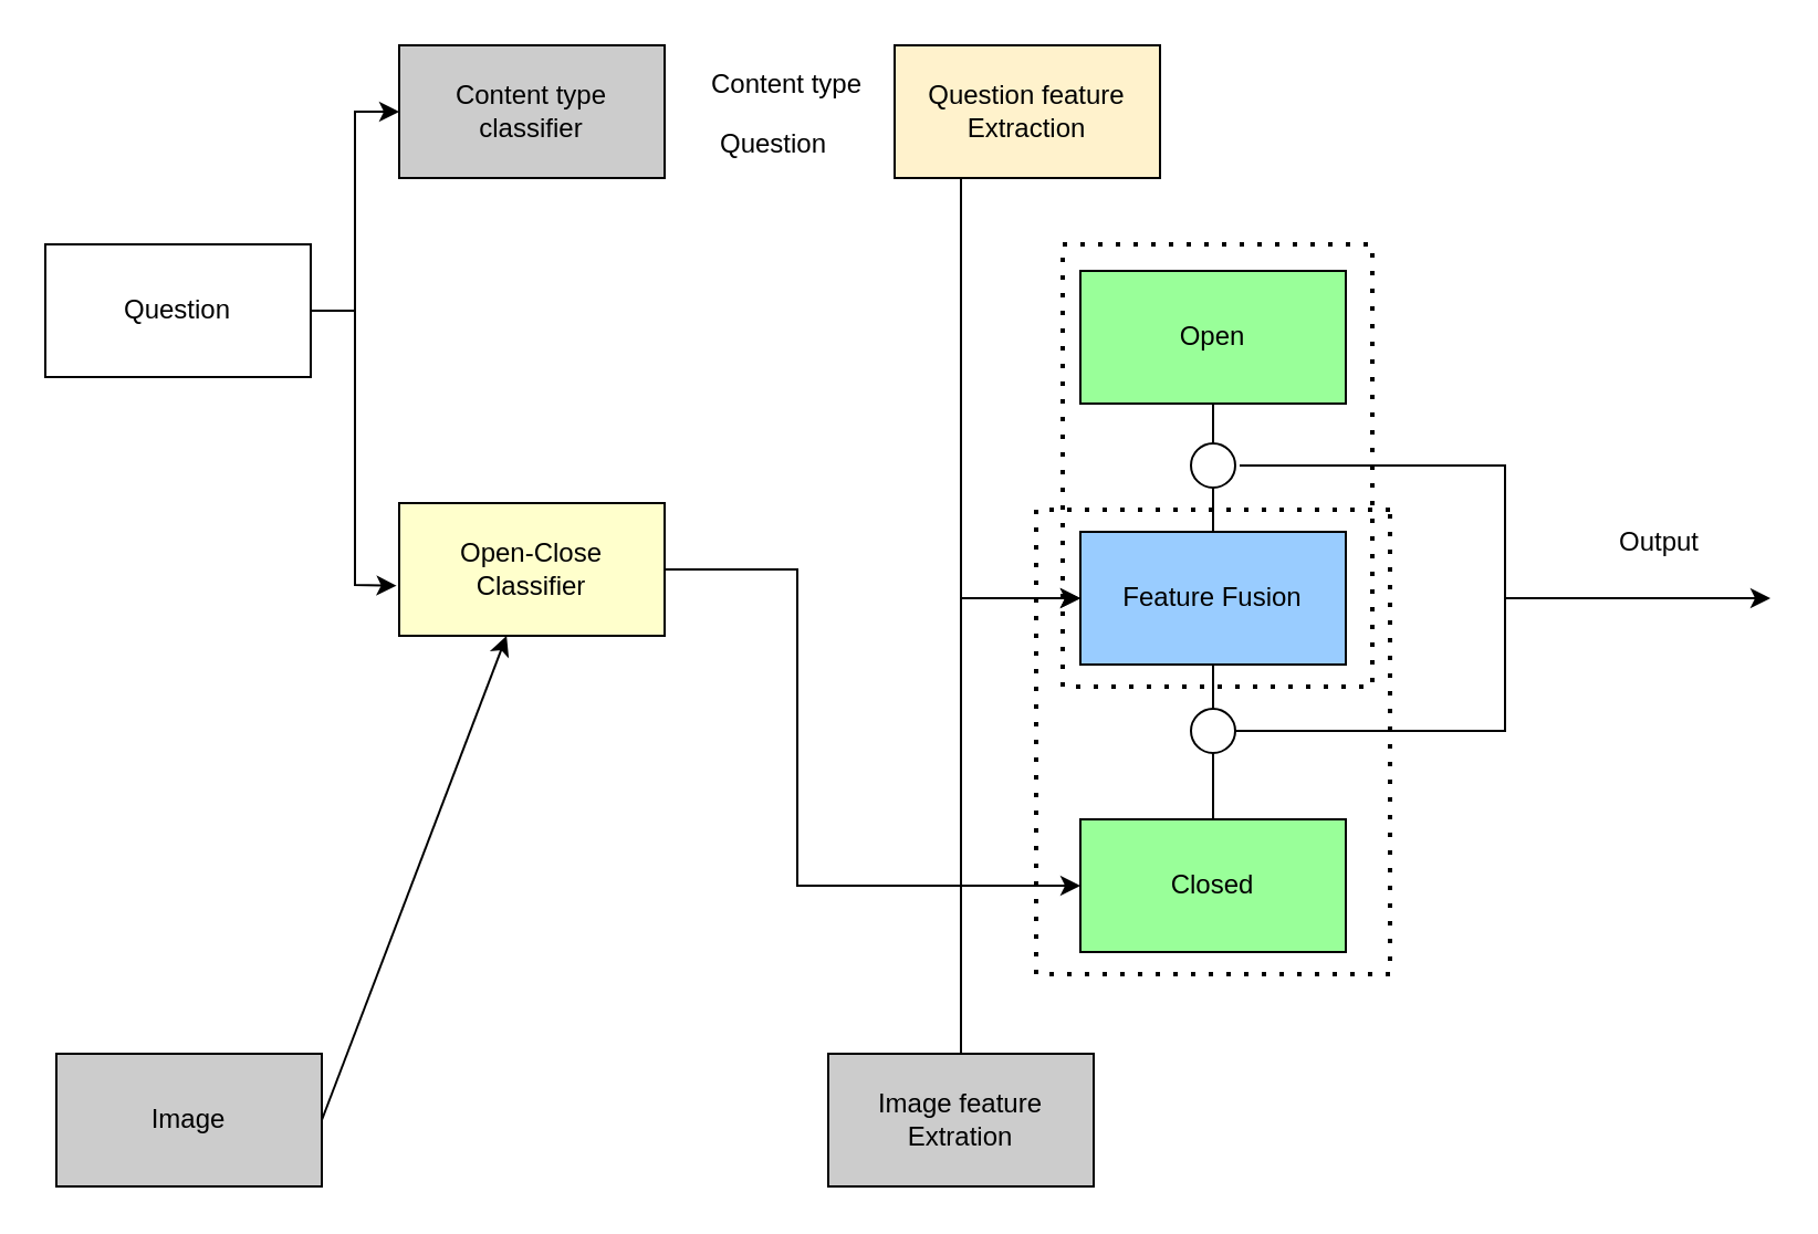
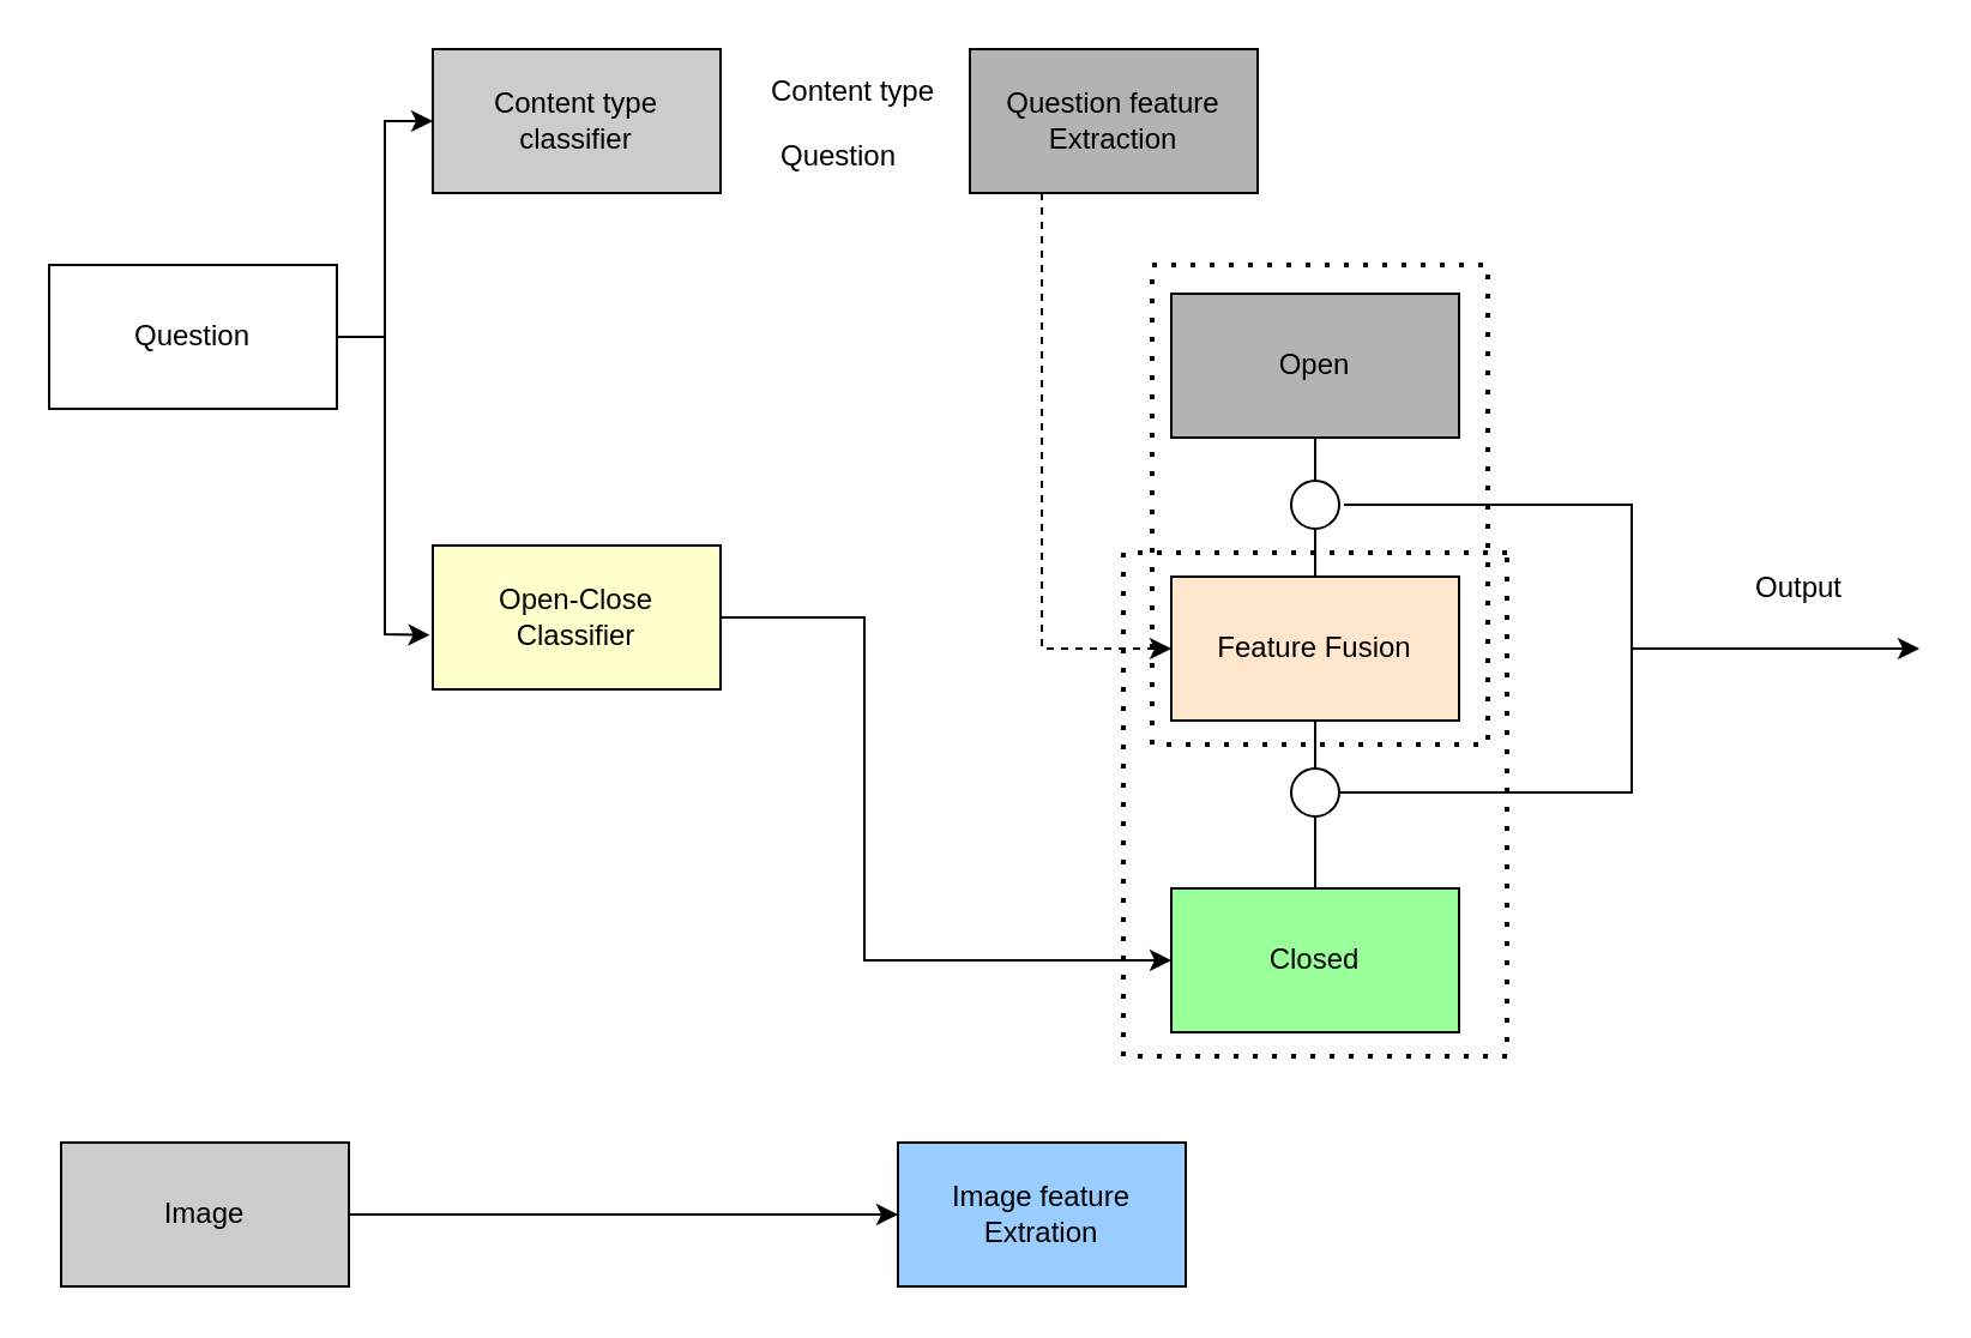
  <mxCell id="0" />
  <mxCell id="1" parent="0" />
  <mxCell id="2" value="Question" style="rounded=0;whiteSpace=wrap;html=1;fillColor=#FFFFFF;" parent="1" vertex="1"><mxGeometry x="20" y="110" width="120" height="60" as="geometry" /></mxCell>
  <mxCell id="3" value="Content type&lt;br&gt;classifier" style="rounded=0;whiteSpace=wrap;html=1;fillColor=#cccccc;" parent="1" vertex="1"><mxGeometry x="180" y="20" width="120" height="60" as="geometry" /></mxCell>
- <mxCell id="4" value="Question feature&lt;br&gt;Extraction" style="rounded=0;whiteSpace=wrap;html=1;fillColor=#fff2cc;" parent="1" vertex="1"><mxGeometry x="404" y="20" width="120" height="60" as="geometry" /></mxCell>
+ <mxCell id="4" value="Question feature&lt;br&gt;Extraction" style="rounded=0;whiteSpace=wrap;html=1;fillColor=#B3B3B3;" parent="1" vertex="1"><mxGeometry x="404" y="20" width="120" height="60" as="geometry" /></mxCell>
  <mxCell id="5" value="Image" style="rounded=0;whiteSpace=wrap;html=1;fillColor=#cccccc;" parent="1" vertex="1"><mxGeometry x="25" y="476" width="120" height="60" as="geometry" /></mxCell>
- <mxCell id="6" value="Image feature&lt;br&gt;Extration" style="rounded=0;whiteSpace=wrap;html=1;fillColor=#CCCCCC;" parent="1" vertex="1"><mxGeometry x="374" y="476" width="120" height="60" as="geometry" /></mxCell>
+ <mxCell id="6" value="Image feature&lt;br&gt;Extration" style="rounded=0;whiteSpace=wrap;html=1;fillColor=#99ccff;" parent="1" vertex="1"><mxGeometry x="374" y="476" width="120" height="60" as="geometry" /></mxCell>
  <mxCell id="7" value="" style="endArrow=classic;html=1;rounded=0;exitX=1;exitY=0.5;exitDx=0;exitDy=0;entryX=0;entryY=0.5;entryDx=0;entryDy=0;" parent="1" source="2" target="3" edge="1"><mxGeometry width="50" height="50" relative="1" as="geometry"><mxPoint x="124" y="326" as="sourcePoint" /><mxPoint x="174" y="276" as="targetPoint" /><Array as="points"><mxPoint x="160" y="140" /><mxPoint x="160" y="50" /></Array></mxGeometry></mxCell>
- <mxCell id="8" value="" style="endArrow=classic;html=1;rounded=0;exitX=1;exitY=0.5;exitDx=0;exitDy=0;" parent="1" source="5" target="11" edge="1"><mxGeometry width="50" height="50" relative="1" as="geometry"><mxPoint x="365" y="446" as="sourcePoint" /><mxPoint x="415" y="396" as="targetPoint" /></mxGeometry></mxCell>
+ <mxCell id="8" value="" style="endArrow=classic;html=1;rounded=0;exitX=1;exitY=0.5;exitDx=0;exitDy=0;" parent="1" source="5" target="6" edge="1"><mxGeometry width="50" height="50" relative="1" as="geometry"><mxPoint x="365" y="446" as="sourcePoint" /><mxPoint x="415" y="396" as="targetPoint" /></mxGeometry></mxCell>
  <mxCell id="9" value="Content type" style="text;html=1;align=center;verticalAlign=middle;resizable=0;points=[];autosize=1;strokeColor=none;fillColor=none;" parent="1" vertex="1"><mxGeometry x="310" y="23" width="90" height="30" as="geometry" /></mxCell>
  <mxCell id="10" value="Question" style="text;html=1;align=center;verticalAlign=middle;resizable=0;points=[];autosize=1;strokeColor=none;fillColor=none;" parent="1" vertex="1"><mxGeometry x="314" y="50" width="70" height="30" as="geometry" /></mxCell>
  <mxCell id="11" value="Open-Close&lt;br&gt;Classifier" style="rounded=0;whiteSpace=wrap;html=1;fillColor=#FFFFCC;" parent="1" vertex="1"><mxGeometry x="180" y="227" width="120" height="60" as="geometry" /></mxCell>
  <mxCell id="12" value="" style="endArrow=classic;html=1;rounded=0;exitX=1;exitY=0.5;exitDx=0;exitDy=0;entryX=-0.01;entryY=0.623;entryDx=0;entryDy=0;entryPerimeter=0;" parent="1" source="2" target="11" edge="1"><mxGeometry width="50" height="50" relative="1" as="geometry"><mxPoint x="400" y="300" as="sourcePoint" /><mxPoint x="450" y="250" as="targetPoint" /><Array as="points"><mxPoint x="160" y="140" /><mxPoint x="160" y="264" /></Array></mxGeometry></mxCell>
- <mxCell id="13" value="Open" style="rounded=0;whiteSpace=wrap;html=1;fillColor=#99FF99;" parent="1" vertex="1"><mxGeometry x="488" y="122" width="120" height="60" as="geometry" /></mxCell>
+ <mxCell id="13" value="Open" style="rounded=0;whiteSpace=wrap;html=1;fillColor=#b3b3b3;" parent="1" vertex="1"><mxGeometry x="488" y="122" width="120" height="60" as="geometry" /></mxCell>
  <mxCell id="14" value="Closed" style="rounded=0;whiteSpace=wrap;html=1;fillColor=#99FF99;" parent="1" vertex="1"><mxGeometry x="488" y="370" width="120" height="60" as="geometry" /></mxCell>
  <mxCell id="15" value="" style="endArrow=classic;html=1;rounded=0;exitX=1;exitY=0.5;exitDx=0;exitDy=0;entryX=0;entryY=0.5;entryDx=0;entryDy=0;" parent="1" edge="1"><mxGeometry width="50" height="50" relative="1" as="geometry"><mxPoint x="300" y="257" as="sourcePoint" /><mxPoint x="488" y="400" as="targetPoint" /><Array as="points"><mxPoint x="360" y="257" /><mxPoint x="360" y="400" /></Array></mxGeometry></mxCell>
- <mxCell id="16" value="Feature Fusion" style="rounded=0;whiteSpace=wrap;html=1;fillColor=#99CCFF;" parent="1" vertex="1"><mxGeometry x="488" y="240" width="120" height="60" as="geometry" /></mxCell>
- <mxCell id="17" value="" style="endArrow=classic;html=1;rounded=0;exitX=0.25;exitY=1;exitDx=0;exitDy=0;entryX=0;entryY=0.5;entryDx=0;entryDy=0;" parent="1" source="4" target="16" edge="1"><mxGeometry width="50" height="50" relative="1" as="geometry"><mxPoint x="400" y="320" as="sourcePoint" /><mxPoint x="450" y="270" as="targetPoint" /><Array as="points"><mxPoint x="434" y="270" /></Array></mxGeometry></mxCell>
- <mxCell id="18" value="" style="endArrow=classic;html=1;rounded=0;exitX=0.5;exitY=0;exitDx=0;exitDy=0;entryX=0;entryY=0.5;entryDx=0;entryDy=0;" parent="1" source="6" target="16" edge="1"><mxGeometry width="50" height="50" relative="1" as="geometry"><mxPoint x="400" y="360" as="sourcePoint" /><mxPoint x="450" y="310" as="targetPoint" /><Array as="points"><mxPoint x="434" y="270" /></Array></mxGeometry></mxCell>
+ <mxCell id="16" value="Feature Fusion" style="rounded=0;whiteSpace=wrap;html=1;fillColor=#ffe6cc;" parent="1" vertex="1"><mxGeometry x="488" y="240" width="120" height="60" as="geometry" /></mxCell>
+ <mxCell id="17" value="" style="endArrow=classic;html=1;rounded=0;exitX=0.25;exitY=1;exitDx=0;exitDy=0;entryX=0;entryY=0.5;entryDx=0;entryDy=0;dashed=1;" parent="1" source="4" target="16" edge="1"><mxGeometry width="50" height="50" relative="1" as="geometry"><mxPoint x="400" y="320" as="sourcePoint" /><mxPoint x="450" y="270" as="targetPoint" /><Array as="points"><mxPoint x="434" y="270" /></Array></mxGeometry></mxCell>
  <mxCell id="19" value="" style="endArrow=none;html=1;rounded=0;exitX=0.5;exitY=0;exitDx=0;exitDy=0;entryX=0.5;entryY=1;entryDx=0;entryDy=0;startArrow=none;" parent="1" source="21" target="13" edge="1"><mxGeometry width="50" height="50" relative="1" as="geometry"><mxPoint x="520" y="240" as="sourcePoint" /><mxPoint x="570" y="190" as="targetPoint" /></mxGeometry></mxCell>
  <mxCell id="20" value="" style="endArrow=none;html=1;rounded=0;exitX=0.5;exitY=0;exitDx=0;exitDy=0;entryX=0.5;entryY=1;entryDx=0;entryDy=0;" parent="1" source="14" target="16" edge="1"><mxGeometry width="50" height="50" relative="1" as="geometry"><mxPoint x="520" y="370" as="sourcePoint" /><mxPoint x="570" y="320" as="targetPoint" /></mxGeometry></mxCell>
  <mxCell id="21" value="" style="ellipse;whiteSpace=wrap;html=1;" parent="1" vertex="1"><mxGeometry x="538" y="200" width="20" height="20" as="geometry" /></mxCell>
  <mxCell id="22" value="" style="endArrow=none;html=1;rounded=0;exitX=0.5;exitY=0;exitDx=0;exitDy=0;entryX=0.5;entryY=1;entryDx=0;entryDy=0;" parent="1" source="16" target="21" edge="1"><mxGeometry width="50" height="50" relative="1" as="geometry"><mxPoint x="548" y="240" as="sourcePoint" /><mxPoint x="548" y="182" as="targetPoint" /></mxGeometry></mxCell>
  <mxCell id="23" value="" style="ellipse;whiteSpace=wrap;html=1;" parent="1" vertex="1"><mxGeometry x="538" y="320" width="20" height="20" as="geometry" /></mxCell>
  <mxCell id="24" value="" style="endArrow=classic;html=1;rounded=0;" parent="1" edge="1"><mxGeometry width="50" height="50" relative="1" as="geometry"><mxPoint x="560" y="210" as="sourcePoint" /><mxPoint x="800" y="270" as="targetPoint" /><Array as="points"><mxPoint x="680" y="210" /><mxPoint x="680" y="270" /></Array></mxGeometry></mxCell>
  <mxCell id="25" value="" style="endArrow=none;html=1;rounded=0;exitX=1;exitY=0.5;exitDx=0;exitDy=0;" parent="1" source="23" edge="1"><mxGeometry width="50" height="50" relative="1" as="geometry"><mxPoint x="400" y="320" as="sourcePoint" /><mxPoint x="680" y="270" as="targetPoint" /><Array as="points"><mxPoint x="680" y="330" /></Array></mxGeometry></mxCell>
  <mxCell id="26" value="Output" style="text;html=1;strokeColor=none;fillColor=none;align=center;verticalAlign=middle;whiteSpace=wrap;rounded=0;" parent="1" vertex="1"><mxGeometry x="720" y="230" width="60" height="30" as="geometry" /></mxCell>
  <mxCell id="27" value="" style="endArrow=none;dashed=1;html=1;dashPattern=1 3;strokeWidth=2;rounded=0;" parent="1" edge="1"><mxGeometry width="50" height="50" relative="1" as="geometry"><mxPoint x="480" y="310" as="sourcePoint" /><mxPoint x="480" y="310" as="targetPoint" /><Array as="points"><mxPoint x="480" y="110" /><mxPoint x="620" y="110" /><mxPoint x="620" y="310" /></Array></mxGeometry></mxCell>
  <mxCell id="28" value="" style="endArrow=none;dashed=1;html=1;dashPattern=1 3;strokeWidth=2;rounded=0;" parent="1" edge="1"><mxGeometry width="50" height="50" relative="1" as="geometry"><mxPoint x="628" y="230" as="sourcePoint" /><mxPoint x="628" y="230" as="targetPoint" /><Array as="points"><mxPoint x="468" y="230" /><mxPoint x="468" y="440" /><mxPoint x="628" y="440" /></Array></mxGeometry></mxCell>
